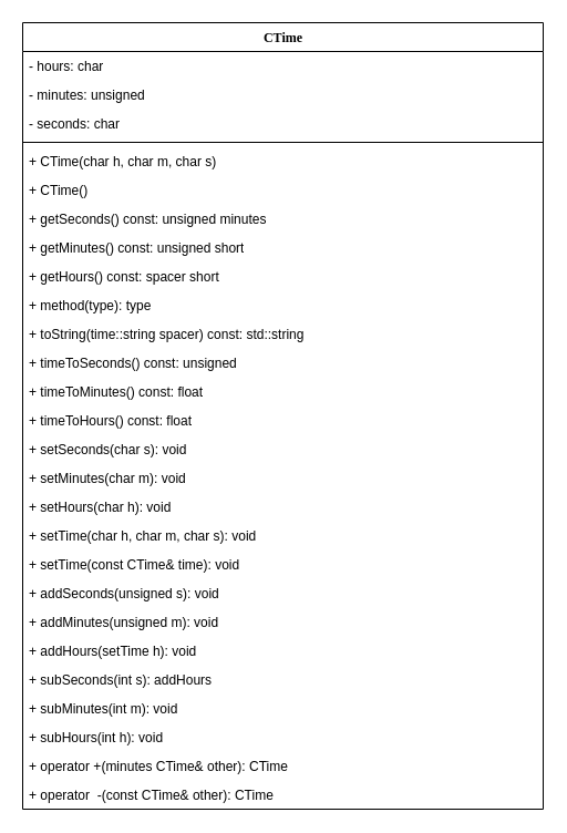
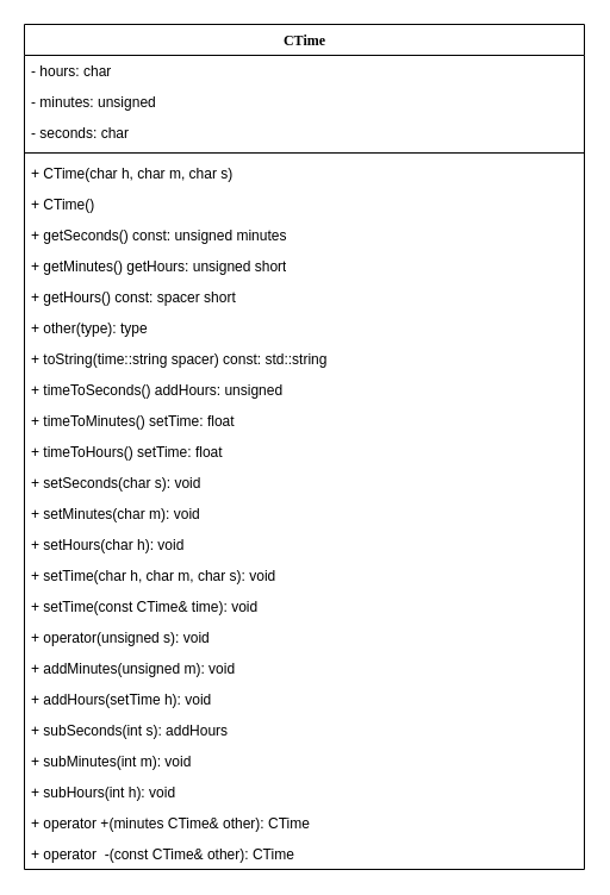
  <mxCell id="0" />
  <mxCell id="1" parent="0" />
  <mxCell id="2" value="CTime" style="swimlane;html=1;fontStyle=1;align=center;verticalAlign=top;childLayout=stackLayout;horizontal=1;startSize=26;horizontalStack=0;resizeParent=1;resizeLast=0;collapsible=1;marginBottom=0;swimlaneFillColor=#ffffff;rounded=0;shadow=0;comic=0;labelBackgroundColor=none;strokeColor=#000000;strokeWidth=1;fillColor=none;fontFamily=Verdana;fontSize=12;fontColor=#000000;" parent="1" vertex="1"><mxGeometry x="20" y="20" width="470" height="710" as="geometry" /></mxCell>
  <mxCell id="3" value="- hours: char" style="text;html=1;strokeColor=none;fillColor=none;align=left;verticalAlign=top;spacingLeft=4;spacingRight=4;whiteSpace=wrap;overflow=hidden;rotatable=0;points=[[0,0.5],[1,0.5]];portConstraint=eastwest;" parent="2" vertex="1"><mxGeometry y="26" width="470" height="26" as="geometry" /></mxCell>
  <mxCell id="4" value="- minutes: unsigned" style="text;html=1;strokeColor=none;fillColor=none;align=left;verticalAlign=top;spacingLeft=4;spacingRight=4;whiteSpace=wrap;overflow=hidden;rotatable=0;points=[[0,0.5],[1,0.5]];portConstraint=eastwest;" parent="2" vertex="1"><mxGeometry y="52" width="470" height="26" as="geometry" /></mxCell>
  <mxCell id="5" value="-&amp;nbsp;seconds: char" style="text;html=1;strokeColor=none;fillColor=none;align=left;verticalAlign=top;spacingLeft=4;spacingRight=4;whiteSpace=wrap;overflow=hidden;rotatable=0;points=[[0,0.5],[1,0.5]];portConstraint=eastwest;" parent="2" vertex="1"><mxGeometry y="78" width="470" height="26" as="geometry" /></mxCell>
  <mxCell id="6" value="" style="line;html=1;strokeWidth=1;fillColor=none;align=left;verticalAlign=middle;spacingTop=-1;spacingLeft=3;spacingRight=3;rotatable=0;labelPosition=right;points=[];portConstraint=eastwest;" parent="2" vertex="1"><mxGeometry y="104" width="470" height="8" as="geometry" /></mxCell>
  <mxCell id="7" value="+&amp;nbsp;CTime(char h, char m, char s)" style="text;html=1;strokeColor=none;fillColor=none;align=left;verticalAlign=top;spacingLeft=4;spacingRight=4;whiteSpace=wrap;overflow=hidden;rotatable=0;points=[[0,0.5],[1,0.5]];portConstraint=eastwest;" parent="2" vertex="1"><mxGeometry y="112" width="470" height="26" as="geometry" /></mxCell>
  <mxCell id="8" value="+ CTime()" style="text;html=1;strokeColor=none;fillColor=none;align=left;verticalAlign=top;spacingLeft=4;spacingRight=4;whiteSpace=wrap;overflow=hidden;rotatable=0;points=[[0,0.5],[1,0.5]];portConstraint=eastwest;" parent="2" vertex="1"><mxGeometry y="138" width="470" height="26" as="geometry" /></mxCell>
  <mxCell id="9" value="+ getSeconds() const: unsigned minutes" style="text;html=1;strokeColor=none;fillColor=none;align=left;verticalAlign=top;spacingLeft=4;spacingRight=4;whiteSpace=wrap;overflow=hidden;rotatable=0;points=[[0,0.5],[1,0.5]];portConstraint=eastwest;" parent="2" vertex="1"><mxGeometry y="164" width="470" height="26" as="geometry" /></mxCell>
- <mxCell id="10" value="+ getMinutes() const: unsigned short" style="text;html=1;strokeColor=none;fillColor=none;align=left;verticalAlign=top;spacingLeft=4;spacingRight=4;whiteSpace=wrap;overflow=hidden;rotatable=0;points=[[0,0.5],[1,0.5]];portConstraint=eastwest;" parent="2" vertex="1"><mxGeometry y="190" width="470" height="26" as="geometry" /></mxCell>
+ <mxCell id="10" value="+ getMinutes() getHours: unsigned short" style="text;html=1;strokeColor=none;fillColor=none;align=left;verticalAlign=top;spacingLeft=4;spacingRight=4;whiteSpace=wrap;overflow=hidden;rotatable=0;points=[[0,0.5],[1,0.5]];portConstraint=eastwest;" parent="2" vertex="1"><mxGeometry y="190" width="470" height="26" as="geometry" /></mxCell>
  <mxCell id="11" value="+ getHours() const: spacer short" style="text;html=1;strokeColor=none;fillColor=none;align=left;verticalAlign=top;spacingLeft=4;spacingRight=4;whiteSpace=wrap;overflow=hidden;rotatable=0;points=[[0,0.5],[1,0.5]];portConstraint=eastwest;" vertex="1" parent="2"><mxGeometry y="216" width="470" height="26" as="geometry" /></mxCell>
- <mxCell id="12" value="+ method(type): type" style="text;html=1;strokeColor=none;fillColor=none;align=left;verticalAlign=top;spacingLeft=4;spacingRight=4;whiteSpace=wrap;overflow=hidden;rotatable=0;points=[[0,0.5],[1,0.5]];portConstraint=eastwest;" vertex="1" parent="2"><mxGeometry y="242" width="470" height="26" as="geometry" /></mxCell>
+ <mxCell id="12" value="+ other(type): type" style="text;html=1;strokeColor=none;fillColor=none;align=left;verticalAlign=top;spacingLeft=4;spacingRight=4;whiteSpace=wrap;overflow=hidden;rotatable=0;points=[[0,0.5],[1,0.5]];portConstraint=eastwest;" vertex="1" parent="2"><mxGeometry y="242" width="470" height="26" as="geometry" /></mxCell>
  <mxCell id="13" value="+ toString(time::string spacer) const: std::string" style="text;html=1;strokeColor=none;fillColor=none;align=left;verticalAlign=top;spacingLeft=4;spacingRight=4;whiteSpace=wrap;overflow=hidden;rotatable=0;points=[[0,0.5],[1,0.5]];portConstraint=eastwest;" vertex="1" parent="2"><mxGeometry y="268" width="470" height="26" as="geometry" /></mxCell>
- <mxCell id="14" value="+ timeToSeconds() const: unsigned" style="text;html=1;strokeColor=none;fillColor=none;align=left;verticalAlign=top;spacingLeft=4;spacingRight=4;whiteSpace=wrap;overflow=hidden;rotatable=0;points=[[0,0.5],[1,0.5]];portConstraint=eastwest;" vertex="1" parent="2"><mxGeometry y="294" width="470" height="26" as="geometry" /></mxCell>
- <mxCell id="15" value="+ timeToMinutes() const: float" style="text;html=1;strokeColor=none;fillColor=none;align=left;verticalAlign=top;spacingLeft=4;spacingRight=4;whiteSpace=wrap;overflow=hidden;rotatable=0;points=[[0,0.5],[1,0.5]];portConstraint=eastwest;" vertex="1" parent="2"><mxGeometry y="320" width="470" height="26" as="geometry" /></mxCell>
- <mxCell id="16" value="+ timeToHours() const: float" style="text;html=1;strokeColor=none;fillColor=none;align=left;verticalAlign=top;spacingLeft=4;spacingRight=4;whiteSpace=wrap;overflow=hidden;rotatable=0;points=[[0,0.5],[1,0.5]];portConstraint=eastwest;" vertex="1" parent="2"><mxGeometry y="346" width="470" height="26" as="geometry" /></mxCell>
+ <mxCell id="14" value="+ timeToSeconds() addHours: unsigned" style="text;html=1;strokeColor=none;fillColor=none;align=left;verticalAlign=top;spacingLeft=4;spacingRight=4;whiteSpace=wrap;overflow=hidden;rotatable=0;points=[[0,0.5],[1,0.5]];portConstraint=eastwest;" vertex="1" parent="2"><mxGeometry y="294" width="470" height="26" as="geometry" /></mxCell>
+ <mxCell id="15" value="+ timeToMinutes() setTime: float" style="text;html=1;strokeColor=none;fillColor=none;align=left;verticalAlign=top;spacingLeft=4;spacingRight=4;whiteSpace=wrap;overflow=hidden;rotatable=0;points=[[0,0.5],[1,0.5]];portConstraint=eastwest;" vertex="1" parent="2"><mxGeometry y="320" width="470" height="26" as="geometry" /></mxCell>
+ <mxCell id="16" value="+ timeToHours() setTime: float" style="text;html=1;strokeColor=none;fillColor=none;align=left;verticalAlign=top;spacingLeft=4;spacingRight=4;whiteSpace=wrap;overflow=hidden;rotatable=0;points=[[0,0.5],[1,0.5]];portConstraint=eastwest;" vertex="1" parent="2"><mxGeometry y="346" width="470" height="26" as="geometry" /></mxCell>
  <mxCell id="17" value="+ setSeconds(char s): void" style="text;html=1;strokeColor=none;fillColor=none;align=left;verticalAlign=top;spacingLeft=4;spacingRight=4;whiteSpace=wrap;overflow=hidden;rotatable=0;points=[[0,0.5],[1,0.5]];portConstraint=eastwest;" vertex="1" parent="2"><mxGeometry y="372" width="470" height="26" as="geometry" /></mxCell>
  <mxCell id="18" value="+ setMinutes(char m): void" style="text;html=1;strokeColor=none;fillColor=none;align=left;verticalAlign=top;spacingLeft=4;spacingRight=4;whiteSpace=wrap;overflow=hidden;rotatable=0;points=[[0,0.5],[1,0.5]];portConstraint=eastwest;" vertex="1" parent="2"><mxGeometry y="398" width="470" height="26" as="geometry" /></mxCell>
  <mxCell id="19" value="+ setHours(char h): void" style="text;html=1;strokeColor=none;fillColor=none;align=left;verticalAlign=top;spacingLeft=4;spacingRight=4;whiteSpace=wrap;overflow=hidden;rotatable=0;points=[[0,0.5],[1,0.5]];portConstraint=eastwest;" vertex="1" parent="2"><mxGeometry y="424" width="470" height="26" as="geometry" /></mxCell>
  <mxCell id="20" value="+ setTime(char h, char m, char s): void" style="text;html=1;strokeColor=none;fillColor=none;align=left;verticalAlign=top;spacingLeft=4;spacingRight=4;whiteSpace=wrap;overflow=hidden;rotatable=0;points=[[0,0.5],[1,0.5]];portConstraint=eastwest;" vertex="1" parent="2"><mxGeometry y="450" width="470" height="26" as="geometry" /></mxCell>
  <mxCell id="21" value="+ setTime(const CTime&amp;amp; time): void" style="text;html=1;strokeColor=none;fillColor=none;align=left;verticalAlign=top;spacingLeft=4;spacingRight=4;whiteSpace=wrap;overflow=hidden;rotatable=0;points=[[0,0.5],[1,0.5]];portConstraint=eastwest;" vertex="1" parent="2"><mxGeometry y="476" width="470" height="26" as="geometry" /></mxCell>
- <mxCell id="22" value="+ addSeconds(unsigned s): void" style="text;html=1;strokeColor=none;fillColor=none;align=left;verticalAlign=top;spacingLeft=4;spacingRight=4;whiteSpace=wrap;overflow=hidden;rotatable=0;points=[[0,0.5],[1,0.5]];portConstraint=eastwest;" vertex="1" parent="2"><mxGeometry y="502" width="470" height="26" as="geometry" /></mxCell>
+ <mxCell id="22" value="+ operator(unsigned s): void" style="text;html=1;strokeColor=none;fillColor=none;align=left;verticalAlign=top;spacingLeft=4;spacingRight=4;whiteSpace=wrap;overflow=hidden;rotatable=0;points=[[0,0.5],[1,0.5]];portConstraint=eastwest;" vertex="1" parent="2"><mxGeometry y="502" width="470" height="26" as="geometry" /></mxCell>
  <mxCell id="23" value="+ addMinutes(unsigned m): void" style="text;html=1;strokeColor=none;fillColor=none;align=left;verticalAlign=top;spacingLeft=4;spacingRight=4;whiteSpace=wrap;overflow=hidden;rotatable=0;points=[[0,0.5],[1,0.5]];portConstraint=eastwest;" vertex="1" parent="2"><mxGeometry y="528" width="470" height="26" as="geometry" /></mxCell>
  <mxCell id="24" value="+ addHours(setTime h): void" style="text;html=1;strokeColor=none;fillColor=none;align=left;verticalAlign=top;spacingLeft=4;spacingRight=4;whiteSpace=wrap;overflow=hidden;rotatable=0;points=[[0,0.5],[1,0.5]];portConstraint=eastwest;" vertex="1" parent="2"><mxGeometry y="554" width="470" height="26" as="geometry" /></mxCell>
  <mxCell id="25" value="+ subSeconds(int s): addHours" style="text;html=1;strokeColor=none;fillColor=none;align=left;verticalAlign=top;spacingLeft=4;spacingRight=4;whiteSpace=wrap;overflow=hidden;rotatable=0;points=[[0,0.5],[1,0.5]];portConstraint=eastwest;" vertex="1" parent="2"><mxGeometry y="580" width="470" height="26" as="geometry" /></mxCell>
  <mxCell id="26" value="+ subMinutes(int m): void" style="text;html=1;strokeColor=none;fillColor=none;align=left;verticalAlign=top;spacingLeft=4;spacingRight=4;whiteSpace=wrap;overflow=hidden;rotatable=0;points=[[0,0.5],[1,0.5]];portConstraint=eastwest;" vertex="1" parent="2"><mxGeometry y="606" width="470" height="26" as="geometry" /></mxCell>
  <mxCell id="27" value="+ subHours(int h): void" style="text;html=1;strokeColor=none;fillColor=none;align=left;verticalAlign=top;spacingLeft=4;spacingRight=4;whiteSpace=wrap;overflow=hidden;rotatable=0;points=[[0,0.5],[1,0.5]];portConstraint=eastwest;" vertex="1" parent="2"><mxGeometry y="632" width="470" height="26" as="geometry" /></mxCell>
  <mxCell id="28" value="+ operator +(minutes CTime&amp;amp; other): CTime" style="text;html=1;strokeColor=none;fillColor=none;align=left;verticalAlign=top;spacingLeft=4;spacingRight=4;whiteSpace=wrap;overflow=hidden;rotatable=0;points=[[0,0.5],[1,0.5]];portConstraint=eastwest;" vertex="1" parent="2"><mxGeometry y="658" width="470" height="26" as="geometry" /></mxCell>
  <mxCell id="29" value="+ operator&amp;nbsp; -(const CTime&amp;amp; other): CTime" style="text;html=1;strokeColor=none;fillColor=none;align=left;verticalAlign=top;spacingLeft=4;spacingRight=4;whiteSpace=wrap;overflow=hidden;rotatable=0;points=[[0,0.5],[1,0.5]];portConstraint=eastwest;" vertex="1" parent="2"><mxGeometry y="684" width="470" height="26" as="geometry" /></mxCell>
